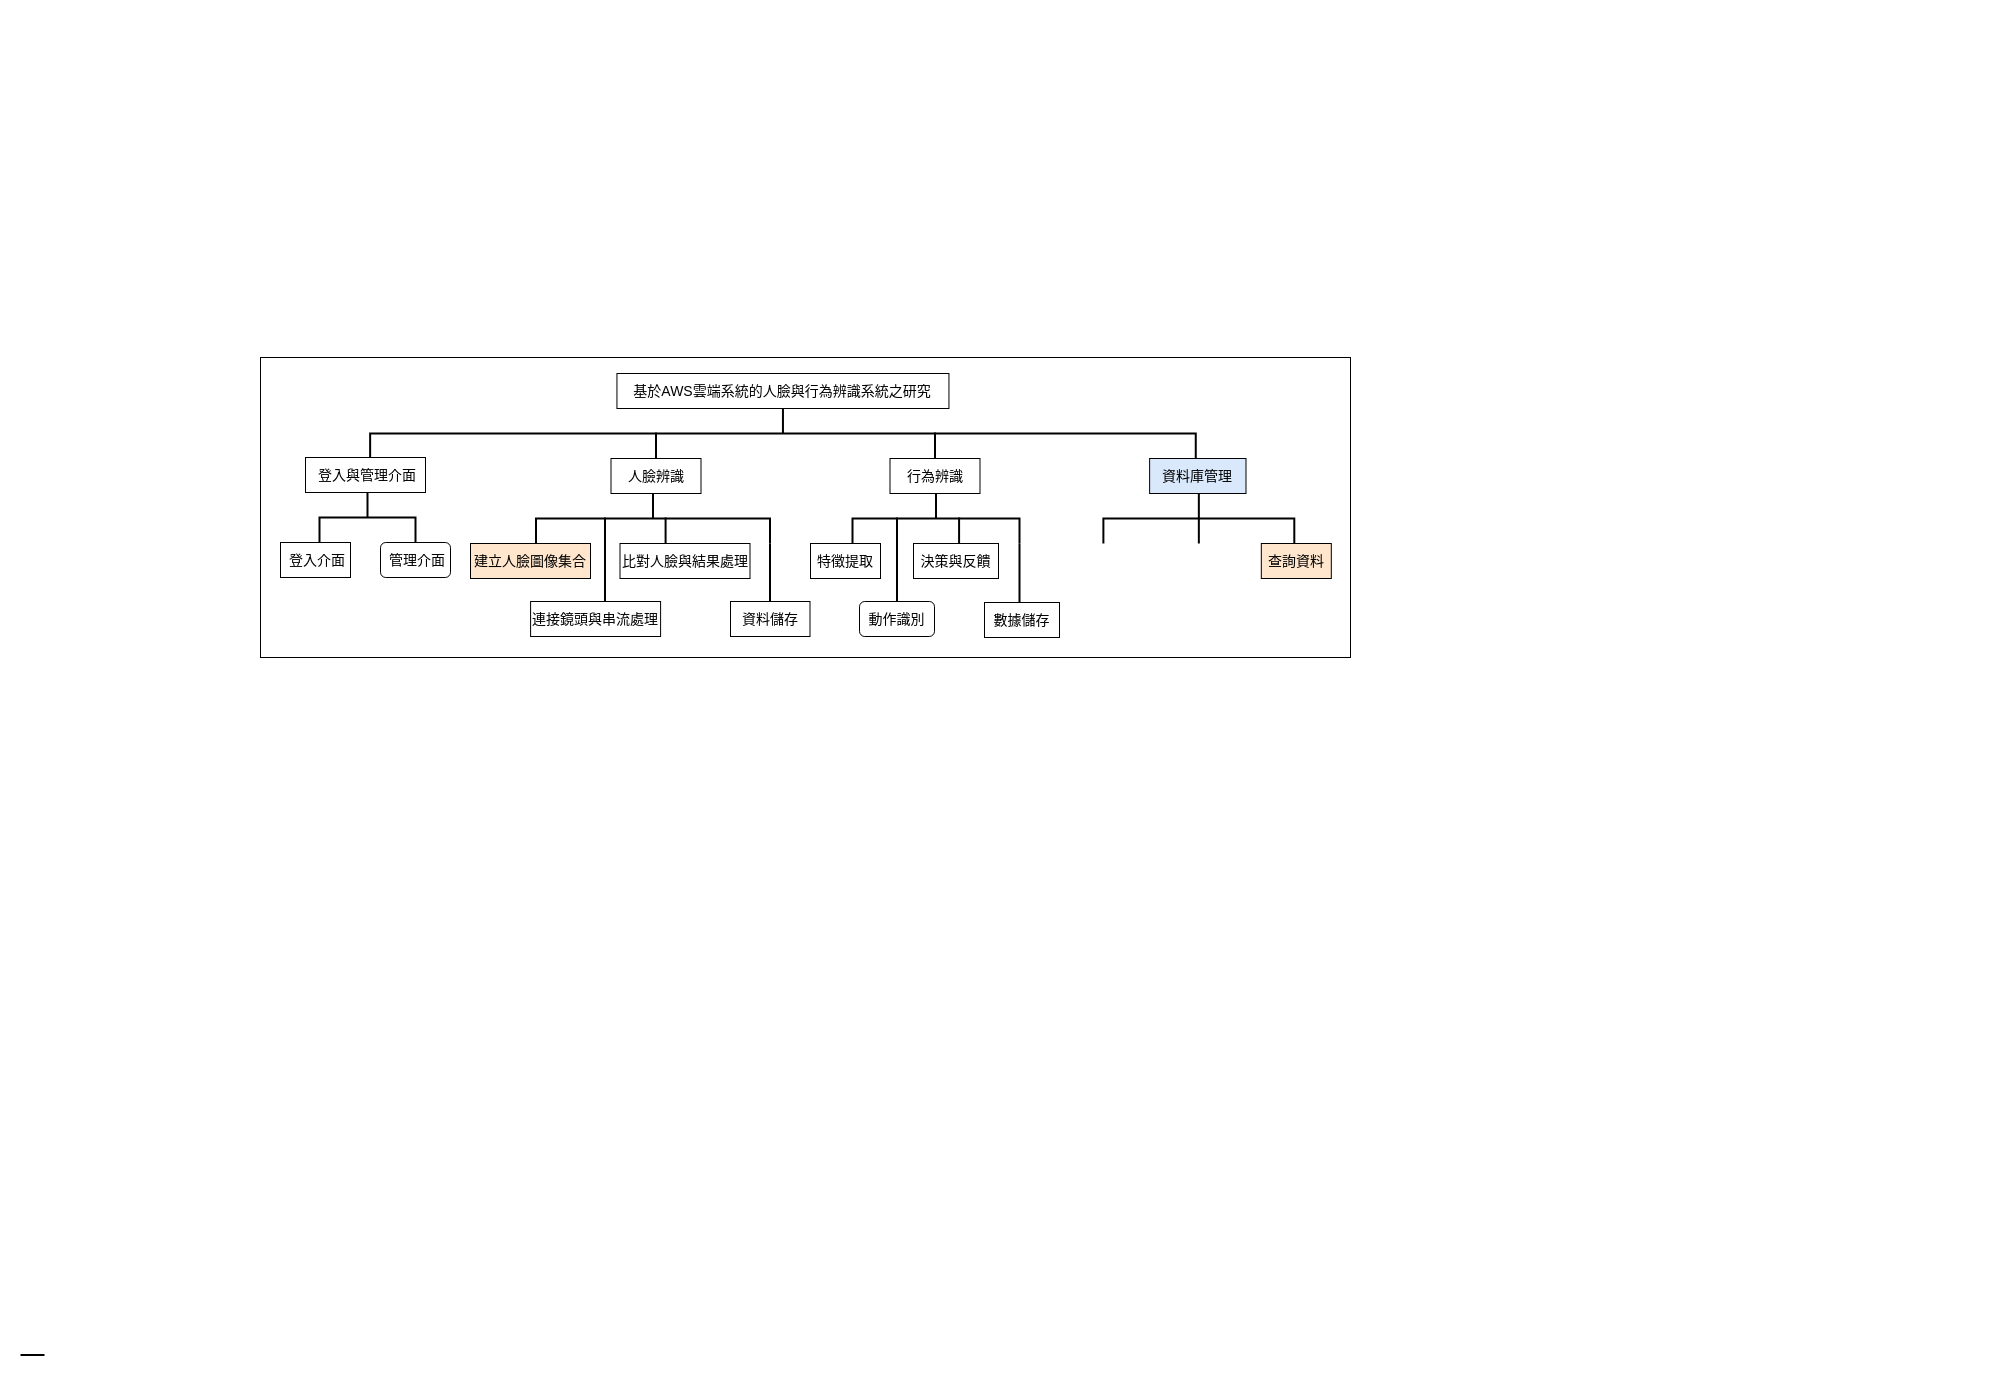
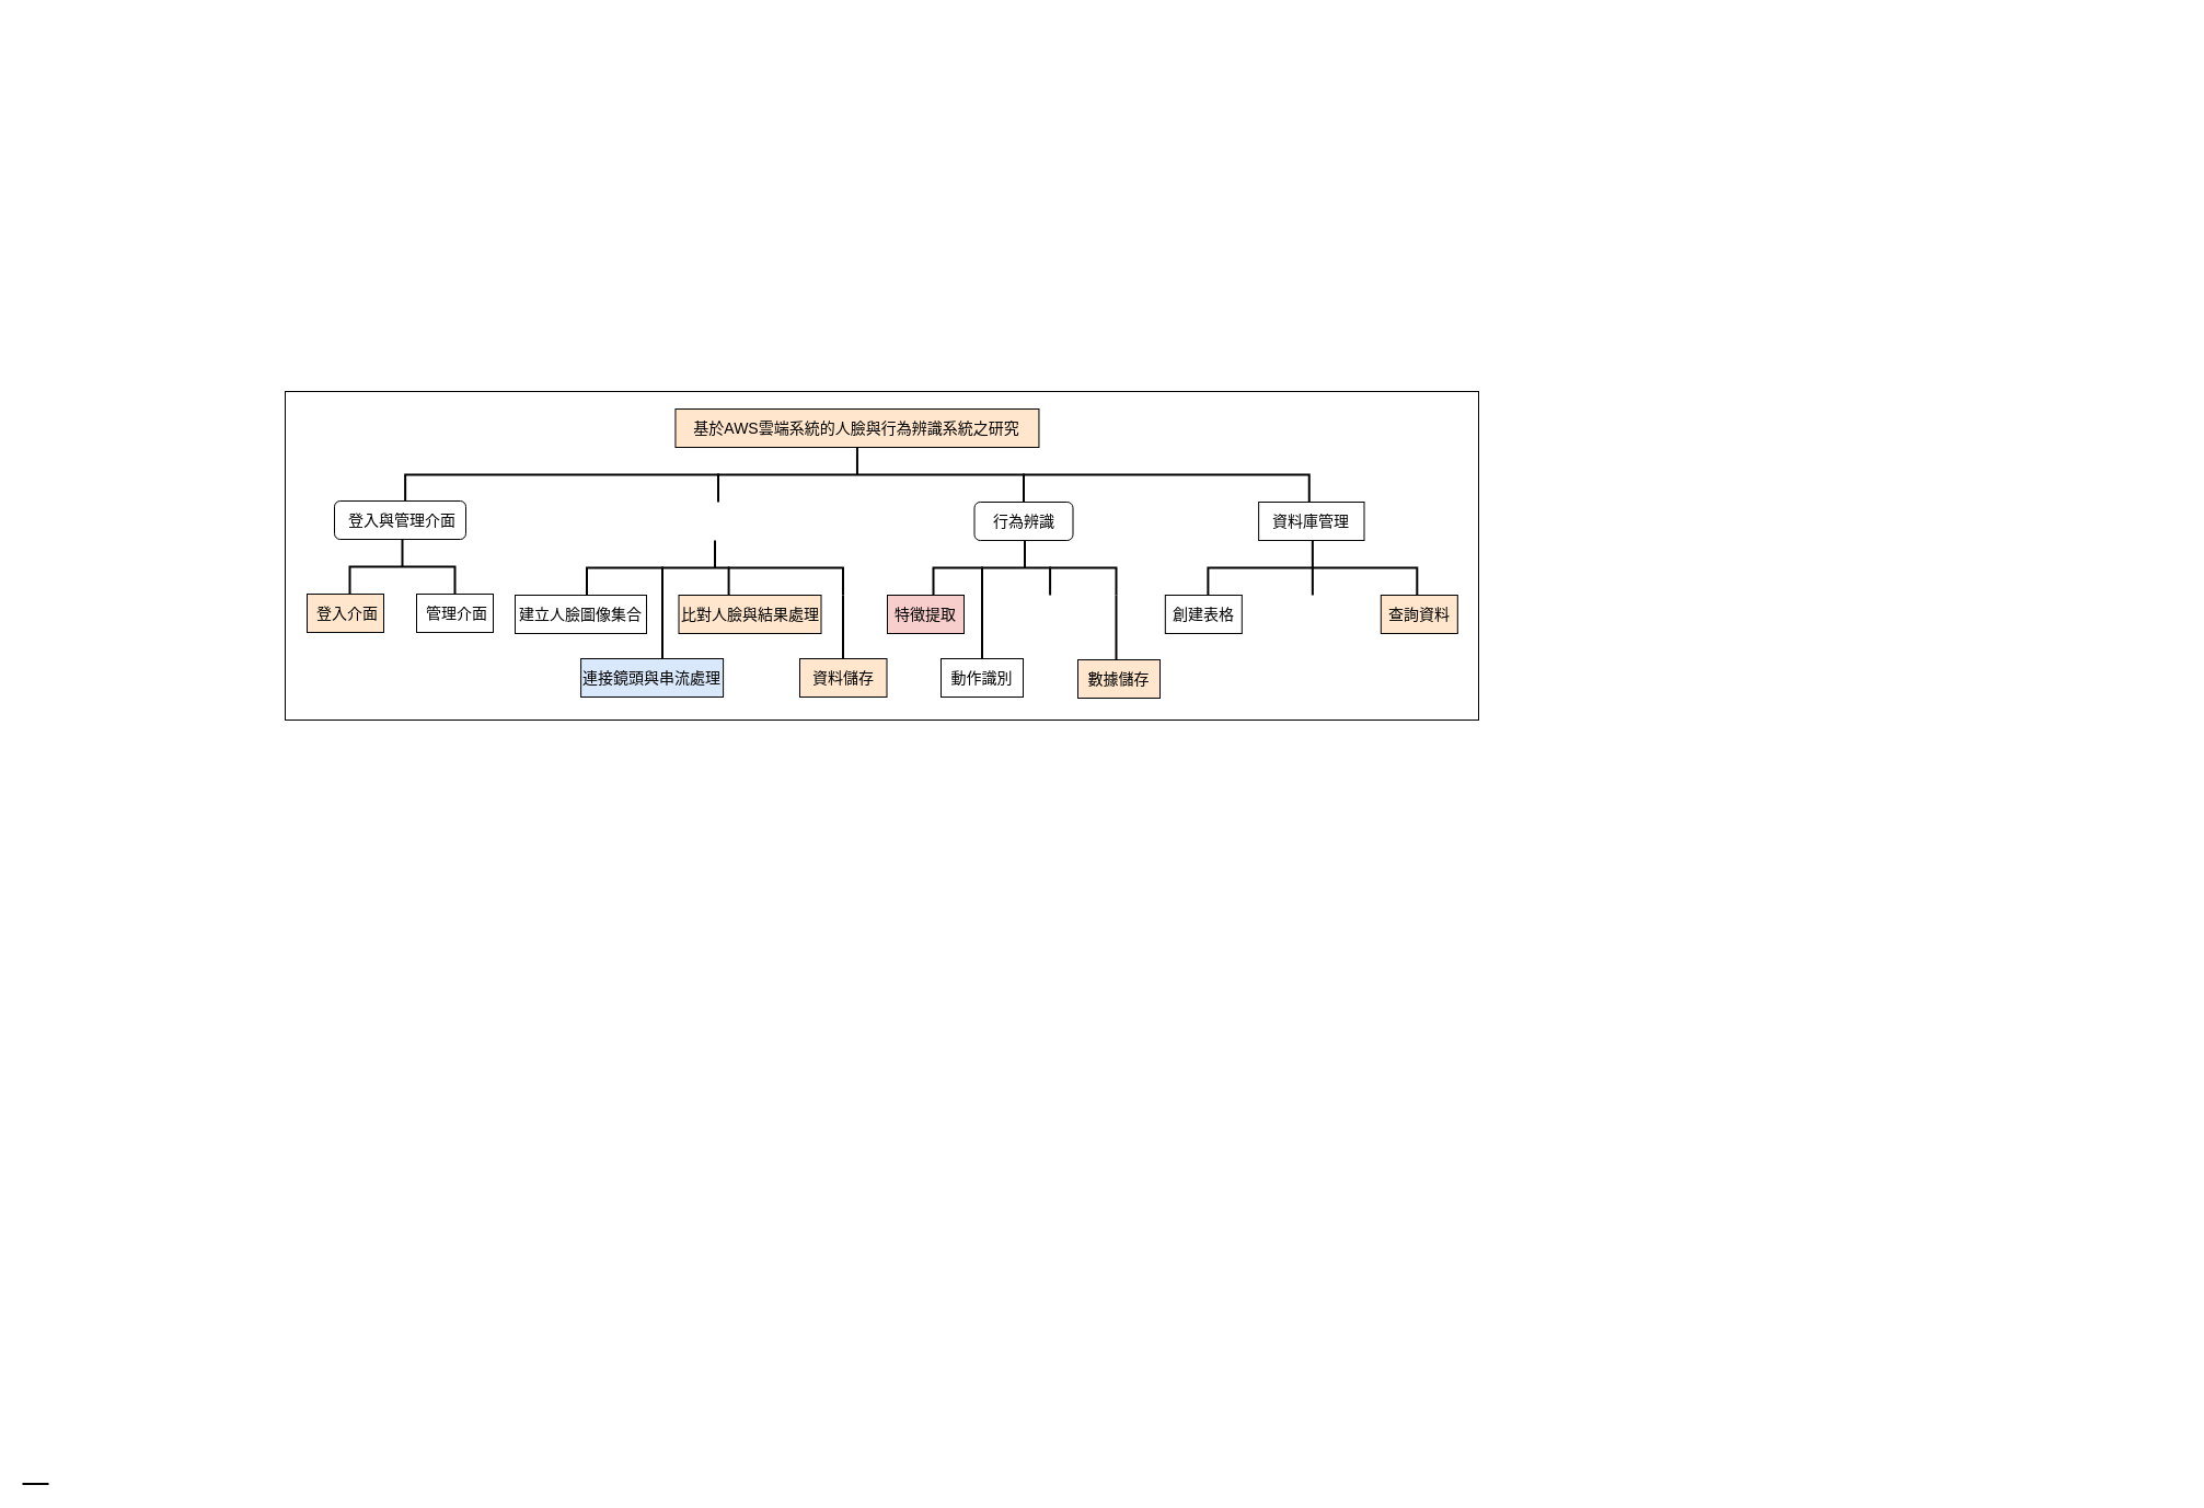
  <mxCell id="0" />
  <mxCell id="1" parent="0" />
  <mxCell id="2" value="" style="rounded=0;whiteSpace=wrap;html=1;" vertex="1" parent="1"><mxGeometry x="260" y="357" width="1090" height="300" as="geometry" /></mxCell>
  <mxCell id="3" value="" style="group;strokeWidth=2;" parent="1" vertex="1" connectable="0"><mxGeometry x="490" y="127" width="1500.6" height="1200" as="geometry" /></mxCell>
  <mxCell id="4" value="" style="group" parent="3" vertex="1" connectable="0"><mxGeometry x="-186" y="246" width="1366.95" height="505.63" as="geometry" /></mxCell>
  <mxCell id="5" value="" style="strokeWidth=2;html=1;shape=mxgraph.flowchart.annotation_2;align=left;labelPosition=right;pointerEvents=1;rotation=90;points=[[0,0.5,0,0,0],[0.5,0,0,0,0],[0.5,1,0,0,0],[1,0,0,0,0],[1,0.5,0,0,0],[1,1,0,0,0]];perimeterSpacing=0;flipV=0;flipH=1;direction=west;" parent="4" vertex="1"><mxGeometry x="453.45" y="-352.8" width="50" height="825.62" as="geometry" /></mxCell>
- <mxCell id="6" value="&lt;font style=&quot;font-size: 14px;&quot;&gt;基於AWS雲端系統的人臉與行為辨識系統之研究&lt;/font&gt;" style="rounded=0;whiteSpace=wrap;html=1;" parent="4" vertex="1"><mxGeometry x="312.45" width="332" height="35" as="geometry" /></mxCell>
+ <mxCell id="6" value="&lt;font style=&quot;font-size: 14px;&quot;&gt;基於AWS雲端系統的人臉與行為辨識系統之研究&lt;/font&gt;" style="rounded=0;whiteSpace=wrap;html=1;fillColor=#ffe6cc;" parent="4" vertex="1"><mxGeometry x="312.45" width="332" height="35" as="geometry" /></mxCell>
  <mxCell id="7" value="" style="group" vertex="1" connectable="0" parent="4"><mxGeometry x="166" y="120" width="373.5" height="143" as="geometry" /></mxCell>
  <mxCell id="8" value="" style="group" vertex="1" connectable="0" parent="7"><mxGeometry x="140.5" y="-61" width="90" height="61" as="geometry" /></mxCell>
  <mxCell id="9" value="" style="line;strokeWidth=2;direction=south;html=1;perimeter=backbonePerimeter;points=[];outlineConnect=0;" parent="8" vertex="1"><mxGeometry x="40" width="10" height="26" as="geometry" /></mxCell>
- <mxCell id="10" value="&lt;font style=&quot;font-size: 14px;&quot;&gt;人臉辨識&lt;/font&gt;" style="rounded=0;whiteSpace=wrap;html=1;" parent="8" vertex="1"><mxGeometry y="26" width="90" height="35" as="geometry" /></mxCell>
  <mxCell id="11" value="" style="group" vertex="1" connectable="0" parent="7"><mxGeometry width="353" height="143" as="geometry" /></mxCell>
  <mxCell id="12" style="edgeStyle=orthogonalEdgeStyle;rounded=0;orthogonalLoop=1;jettySize=auto;html=1;exitX=1;exitY=0;exitDx=0;exitDy=0;exitPerimeter=0;endArrow=none;endFill=0;strokeWidth=2;" edge="1" parent="11" source="13"><mxGeometry relative="1" as="geometry"><mxPoint x="307.983" y="115" as="targetPoint" /><Array as="points"><mxPoint x="299.5" y="50" /><mxPoint x="299.5" y="115" /></Array></mxGeometry></mxCell>
  <mxCell id="13" value="" style="strokeWidth=2;html=1;shape=mxgraph.flowchart.annotation_2;align=left;labelPosition=right;pointerEvents=1;direction=south;" parent="11" vertex="1"><mxGeometry x="65.5" width="234" height="50" as="geometry" /></mxCell>
- <mxCell id="14" value="&lt;div style=&quot;font-size: 14px;&quot;&gt;建立人臉圖像集合&lt;/div&gt;" style="rounded=0;whiteSpace=wrap;html=1;align=center;fillColor=#ffe6cc;" parent="11" vertex="1"><mxGeometry y="50" width="120" height="35" as="geometry" /></mxCell>
+ <mxCell id="14" value="&lt;div style=&quot;font-size: 14px;&quot;&gt;建立人臉圖像集合&lt;/div&gt;" style="rounded=0;whiteSpace=wrap;html=1;align=center;" parent="11" vertex="1"><mxGeometry y="50" width="120" height="35" as="geometry" /></mxCell>
  <mxCell id="15" value="" style="group" parent="11" vertex="1" connectable="0"><mxGeometry x="69.5" y="82" width="110" height="61" as="geometry" /></mxCell>
- <mxCell id="16" value="&lt;div&gt;&lt;font style=&quot;font-size: 14px;&quot;&gt;連接鏡頭與串流處理&lt;/font&gt;&lt;/div&gt;" style="rounded=0;whiteSpace=wrap;html=1;align=center;container=0;" parent="15" vertex="1"><mxGeometry x="-9.41" y="26" width="130" height="35" as="geometry" /></mxCell>
+ <mxCell id="16" value="&lt;div&gt;&lt;font style=&quot;font-size: 14px;&quot;&gt;連接鏡頭與串流處理&lt;/font&gt;&lt;/div&gt;" style="rounded=0;whiteSpace=wrap;html=1;align=center;container=0;fillColor=#dae8fc;" parent="15" vertex="1"><mxGeometry x="-9.41" y="26" width="130" height="35" as="geometry" /></mxCell>
  <mxCell id="17" value="" style="group" parent="11" vertex="1" connectable="0"><mxGeometry x="149.5" y="24" width="130" height="61" as="geometry" /></mxCell>
- <mxCell id="18" value="&lt;div style=&quot;font-size: 14px;&quot;&gt;&lt;font style=&quot;font-size: 14px;&quot;&gt;比對人臉與結果處理&lt;/font&gt;&lt;/div&gt;" style="rounded=0;whiteSpace=wrap;html=1;" parent="17" vertex="1"><mxGeometry y="26" width="130" height="35" as="geometry" /></mxCell>
+ <mxCell id="18" value="&lt;div style=&quot;font-size: 14px;&quot;&gt;&lt;font style=&quot;font-size: 14px;&quot;&gt;比對人臉與結果處理&lt;/font&gt;&lt;/div&gt;" style="rounded=0;whiteSpace=wrap;html=1;fillColor=#ffe6cc;" parent="17" vertex="1"><mxGeometry y="26" width="130" height="35" as="geometry" /></mxCell>
  <mxCell id="19" value="" style="line;strokeWidth=2;direction=south;html=1;perimeter=backbonePerimeter;points=[];outlineConnect=0;container=0;" parent="17" vertex="1"><mxGeometry x="40.59" width="10" height="26" as="geometry" /></mxCell>
- <mxCell id="20" value="&lt;div style=&quot;font-size: 14px;&quot;&gt;&lt;font style=&quot;font-size: 14px;&quot;&gt;資料儲存&lt;/font&gt;&lt;/div&gt;" style="rounded=0;whiteSpace=wrap;html=1;" parent="11" vertex="1"><mxGeometry x="260" y="108" width="79.5" height="35" as="geometry" /></mxCell>
+ <mxCell id="20" value="&lt;div style=&quot;font-size: 14px;&quot;&gt;&lt;font style=&quot;font-size: 14px;&quot;&gt;資料儲存&lt;/font&gt;&lt;/div&gt;" style="rounded=0;whiteSpace=wrap;html=1;fillColor=#ffe6cc;" parent="11" vertex="1"><mxGeometry x="260" y="108" width="79.5" height="35" as="geometry" /></mxCell>
  <mxCell id="21" value="" style="line;strokeWidth=2;direction=south;html=1;perimeter=backbonePerimeter;points=[];outlineConnect=0;container=0;" parent="11" vertex="1"><mxGeometry x="129.5" y="24" width="10" height="84" as="geometry" /></mxCell>
  <mxCell id="22" value="" style="group" vertex="1" connectable="0" parent="4"><mxGeometry x="-280.25" y="-139" width="85" height="61" as="geometry" /></mxCell>
  <mxCell id="23" value="" style="group" parent="4" vertex="1" connectable="0"><mxGeometry x="741.5" y="85" width="370" height="140" as="geometry" /></mxCell>
  <mxCell id="24" value="" style="group" vertex="1" connectable="0" parent="23"><mxGeometry x="18.31" width="267" height="120" as="geometry" /></mxCell>
  <mxCell id="25" value="" style="strokeWidth=2;html=1;shape=mxgraph.flowchart.annotation_2;align=left;labelPosition=right;pointerEvents=1;direction=south;" parent="24" vertex="1"><mxGeometry x="39.09" y="35" width="190.91" height="50" as="geometry" /></mxCell>
+ <mxCell id="26" value="&lt;div style=&quot;font-size: 14px;&quot;&gt;創建表格&lt;/div&gt;" style="rounded=0;whiteSpace=wrap;html=1;align=center;" parent="24" vertex="1"><mxGeometry y="85" width="70" height="35" as="geometry" /></mxCell>
  <mxCell id="27" value="" style="group" parent="24" vertex="1" connectable="0"><mxGeometry x="96.751" y="59" width="75.58" height="61" as="geometry" /></mxCell>
  <mxCell id="28" value="" style="line;strokeWidth=2;direction=south;html=1;perimeter=backbonePerimeter;points=[];outlineConnect=0;container=0;" parent="27" vertex="1"><mxGeometry x="34.355" width="6.871" height="26" as="geometry" /></mxCell>
  <mxCell id="29" value="&lt;div style=&quot;font-size: 14px;&quot;&gt;&lt;font style=&quot;font-size: 14px;&quot;&gt;查詢資料&lt;/font&gt;&lt;/div&gt;" style="rounded=0;whiteSpace=wrap;html=1;fillColor=#ffe6cc;" parent="24" vertex="1"><mxGeometry x="197" y="85" width="70" height="35" as="geometry" /></mxCell>
- <mxCell id="30" value="&lt;font style=&quot;font-size: 14px;&quot;&gt;資料庫管理&lt;/font&gt;" style="rounded=0;whiteSpace=wrap;html=1;fillColor=#dae8fc;" parent="24" vertex="1"><mxGeometry x="85.31" width="96.38" height="35" as="geometry" /></mxCell>
+ <mxCell id="30" value="&lt;font style=&quot;font-size: 14px;&quot;&gt;資料庫管理&lt;/font&gt;" style="rounded=0;whiteSpace=wrap;html=1;" parent="24" vertex="1"><mxGeometry x="85.31" width="96.38" height="35" as="geometry" /></mxCell>
  <mxCell id="31" value="" style="group" vertex="1" connectable="0" parent="4"><mxGeometry x="506" y="59" width="249" height="205" as="geometry" /></mxCell>
  <mxCell id="32" value="" style="group" vertex="1" connectable="0" parent="31"><mxGeometry x="79.5" width="90" height="61" as="geometry" /></mxCell>
  <mxCell id="33" value="" style="line;strokeWidth=2;direction=south;html=1;perimeter=backbonePerimeter;points=[];outlineConnect=0;container=0;" parent="32" vertex="1"><mxGeometry x="40" width="10" height="26.0" as="geometry" /></mxCell>
- <mxCell id="34" value="&lt;font style=&quot;font-size: 14px;&quot;&gt;行為辨識&lt;/font&gt;" style="rounded=0;whiteSpace=wrap;html=1;container=0;" parent="32" vertex="1"><mxGeometry y="26" width="90" height="35" as="geometry" /></mxCell>
+ <mxCell id="34" value="&lt;font style=&quot;font-size: 14px;&quot;&gt;行為辨識&lt;/font&gt;" style="whiteSpace=wrap;html=1;container=0;rounded=1;" parent="32" vertex="1"><mxGeometry y="26" width="90" height="35" as="geometry" /></mxCell>
  <mxCell id="35" value="" style="strokeWidth=2;html=1;shape=mxgraph.flowchart.annotation_2;align=left;labelPosition=right;pointerEvents=1;direction=south;container=0;" parent="31" vertex="1"><mxGeometry x="42" y="61" width="167" height="50" as="geometry" /></mxCell>
- <mxCell id="36" value="&lt;div style=&quot;font-size: 14px;&quot;&gt;&lt;font style=&quot;font-size: 14px;&quot;&gt;特徵提取&lt;/font&gt;&lt;/div&gt;" style="rounded=0;whiteSpace=wrap;html=1;align=center;container=0;" parent="31" vertex="1"><mxGeometry y="111" width="70" height="35" as="geometry" /></mxCell>
- <mxCell id="37" value="&lt;div style=&quot;font-size: 14px;&quot;&gt;&lt;font style=&quot;font-size: 14px;&quot;&gt;數據儲存&lt;/font&gt;&lt;/div&gt;" style="rounded=0;whiteSpace=wrap;html=1;container=0;" parent="31" vertex="1"><mxGeometry x="174" y="170" width="75" height="35" as="geometry" /></mxCell>
+ <mxCell id="36" value="&lt;div style=&quot;font-size: 14px;&quot;&gt;&lt;font style=&quot;font-size: 14px;&quot;&gt;特徵提取&lt;/font&gt;&lt;/div&gt;" style="rounded=0;whiteSpace=wrap;html=1;align=center;container=0;fillColor=#f8cecc;" parent="31" vertex="1"><mxGeometry y="111" width="70" height="35" as="geometry" /></mxCell>
+ <mxCell id="37" value="&lt;div style=&quot;font-size: 14px;&quot;&gt;&lt;font style=&quot;font-size: 14px;&quot;&gt;數據儲存&lt;/font&gt;&lt;/div&gt;" style="rounded=0;whiteSpace=wrap;html=1;container=0;fillColor=#ffe6cc;" parent="31" vertex="1"><mxGeometry x="174" y="170" width="75" height="35" as="geometry" /></mxCell>
  <mxCell id="38" style="edgeStyle=orthogonalEdgeStyle;rounded=0;orthogonalLoop=1;jettySize=auto;html=1;exitX=1;exitY=0;exitDx=0;exitDy=0;exitPerimeter=0;endArrow=none;endFill=0;strokeWidth=2;endSize=6;" edge="1" parent="31" source="35"><mxGeometry relative="1" as="geometry"><mxPoint x="209" y="170" as="targetPoint" /></mxGeometry></mxCell>
- <mxCell id="39" value="&lt;div style=&quot;font-size: 14px;&quot;&gt;&lt;font style=&quot;font-size: 14px;&quot;&gt;決策與反饋&lt;/font&gt;&lt;/div&gt;" style="rounded=0;whiteSpace=wrap;html=1;container=0;" parent="31" vertex="1"><mxGeometry x="103" y="111" width="85" height="35" as="geometry" /></mxCell>
  <mxCell id="40" value="" style="line;strokeWidth=2;direction=south;html=1;perimeter=backbonePerimeter;points=[];outlineConnect=0;container=0;" parent="31" vertex="1"><mxGeometry x="143.59" y="85" width="10" height="26.0" as="geometry" /></mxCell>
  <mxCell id="41" value="" style="line;strokeWidth=2;direction=south;html=1;perimeter=backbonePerimeter;points=[];outlineConnect=0;container=0;" parent="31" vertex="1"><mxGeometry x="81.5" y="85" width="10" height="84" as="geometry" /></mxCell>
- <mxCell id="42" value="&lt;div&gt;&lt;font style=&quot;font-size: 14px;&quot;&gt;動作識別&lt;/font&gt;&lt;/div&gt;" style="whiteSpace=wrap;html=1;align=center;container=0;rounded=1;" parent="31" vertex="1"><mxGeometry x="49" y="169" width="75" height="35" as="geometry" /></mxCell>
+ <mxCell id="42" value="&lt;div&gt;&lt;font style=&quot;font-size: 14px;&quot;&gt;動作識別&lt;/font&gt;&lt;/div&gt;" style="rounded=0;whiteSpace=wrap;html=1;align=center;container=0;" parent="31" vertex="1"><mxGeometry x="49" y="169" width="75" height="35" as="geometry" /></mxCell>
  <mxCell id="43" value="" style="endArrow=none;html=1;rounded=0;entryX=0.991;entryY=0.296;entryDx=0;entryDy=0;entryPerimeter=0;strokeWidth=2;" parent="1" edge="1"><mxGeometry relative="1" as="geometry"><mxPoint x="20" y="1354.5" as="sourcePoint" /><mxPoint x="44" y="1354.5" as="targetPoint" /></mxGeometry></mxCell>
  <mxCell id="44" value="" style="group" parent="1" vertex="1" connectable="0"><mxGeometry x="250" y="457" width="210" height="120" as="geometry" /></mxCell>
  <mxCell id="45" value="" style="group" parent="44" vertex="1" connectable="0"><mxGeometry x="30" width="170" height="120" as="geometry" /></mxCell>
- <mxCell id="46" value="&lt;font style=&quot;font-size: 14px;&quot;&gt;&amp;nbsp;登入與管理介面&lt;/font&gt;" style="rounded=0;whiteSpace=wrap;html=1;" parent="45" vertex="1"><mxGeometry x="25" width="120" height="35" as="geometry" /></mxCell>
+ <mxCell id="46" value="&lt;font style=&quot;font-size: 14px;&quot;&gt;&amp;nbsp;登入與管理介面&lt;/font&gt;" style="whiteSpace=wrap;html=1;rounded=1;" parent="45" vertex="1"><mxGeometry x="25" width="120" height="35" as="geometry" /></mxCell>
  <mxCell id="47" value="" style="strokeWidth=2;html=1;shape=mxgraph.flowchart.annotation_2;align=left;labelPosition=right;pointerEvents=1;direction=south;" parent="45" vertex="1"><mxGeometry x="39" y="35" width="96" height="50" as="geometry" /></mxCell>
- <mxCell id="48" value="&lt;font style=&quot;font-size: 14px;&quot;&gt;&amp;nbsp;登入介面&lt;/font&gt;" style="rounded=0;whiteSpace=wrap;html=1;" parent="45" vertex="1"><mxGeometry y="85" width="70" height="35" as="geometry" /></mxCell>
- <mxCell id="49" value="&lt;font style=&quot;font-size: 14px;&quot;&gt;&amp;nbsp;管理介面&lt;/font&gt;" style="whiteSpace=wrap;html=1;align=center;rounded=1;" parent="45" vertex="1"><mxGeometry x="100" y="85" width="70" height="35" as="geometry" /></mxCell>
+ <mxCell id="48" value="&lt;font style=&quot;font-size: 14px;&quot;&gt;&amp;nbsp;登入介面&lt;/font&gt;" style="rounded=0;whiteSpace=wrap;html=1;fillColor=#ffe6cc;" parent="45" vertex="1"><mxGeometry y="85" width="70" height="35" as="geometry" /></mxCell>
+ <mxCell id="49" value="&lt;font style=&quot;font-size: 14px;&quot;&gt;&amp;nbsp;管理介面&lt;/font&gt;" style="rounded=0;whiteSpace=wrap;html=1;align=center;" parent="45" vertex="1"><mxGeometry x="100" y="85" width="70" height="35" as="geometry" /></mxCell>
